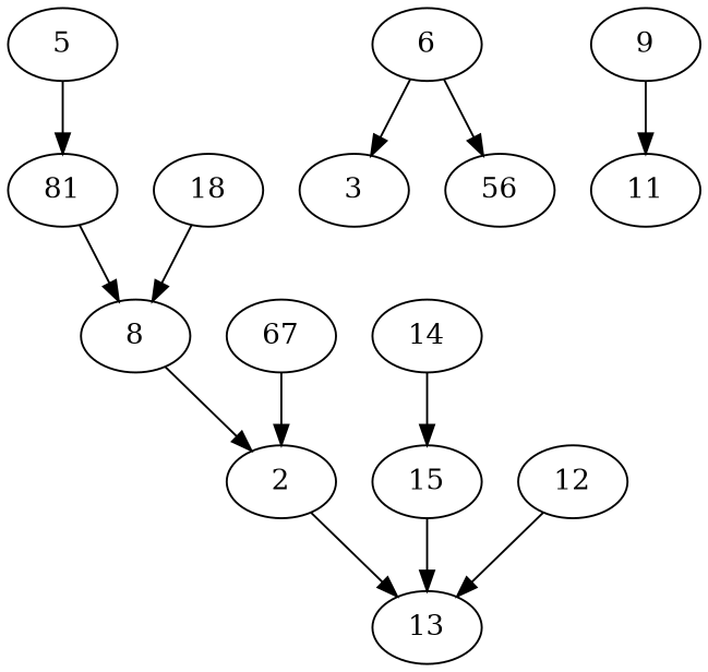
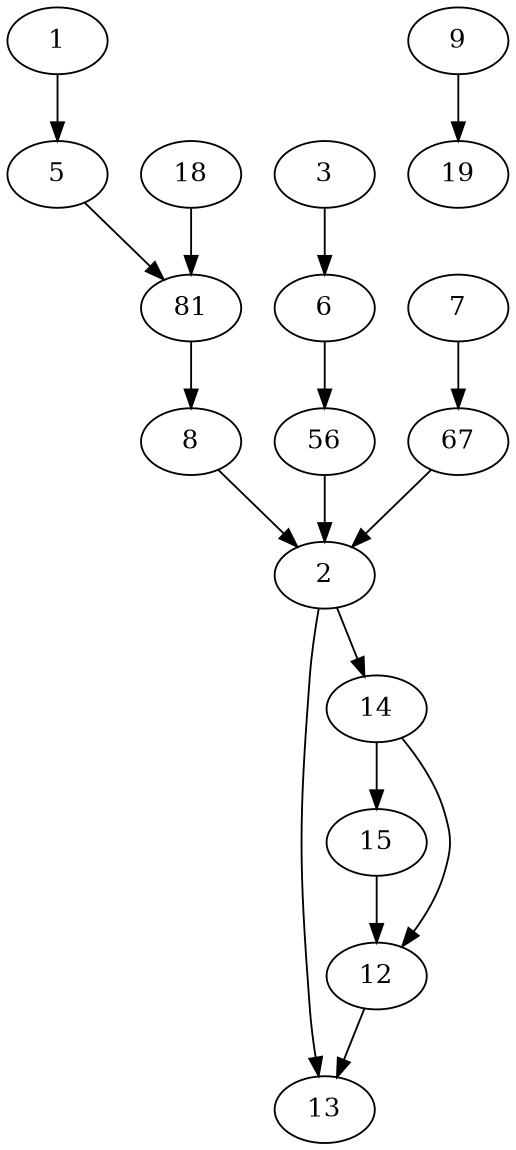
  digraph {
    node [Weight=6]
    edge [Weight=4]
+   1 [Weight=5]
    5 [Weight=12]
    6 [Weight=13]
    3
    n5 [Weight=3 label=81]
    n6 [Weight=12 label=56]
    n7 [label=67]
+   7
    9 [Weight=13]
-   19 [Weight=5 label=11]
+   19 [Weight=5]
    8 [Weight=8]
    13 [Weight=9]
    2
    14 [Weight=4]
    15 [Weight=9]
    12 [Weight=10]
    18 [Weight=3]
+   1 -> 5
    5 -> n5 [Weight=6]
    6 -> n6 [Weight=3]
-   6 -> 3
+   3 -> 6
    n5 -> 8 [Weight=10]
+   n6 -> 2 [Weight=5]
    n7 -> 2
+   7 -> n7 [Weight=9]
    9 -> 19 [Weight=7]
    8 -> 2
    2 -> 13 [Weight=7]
+   2 -> 14 [Weight=2]
    14 -> 15 [Weight=8]
-   15 -> 13 [Weight=7]
+   14 -> 12 [Weight=8]
+   15 -> 12 [Weight=7]
    12 -> 13
-   18 -> 8 [Weight=8]
+   18 -> n5 [Weight=8]
  }
